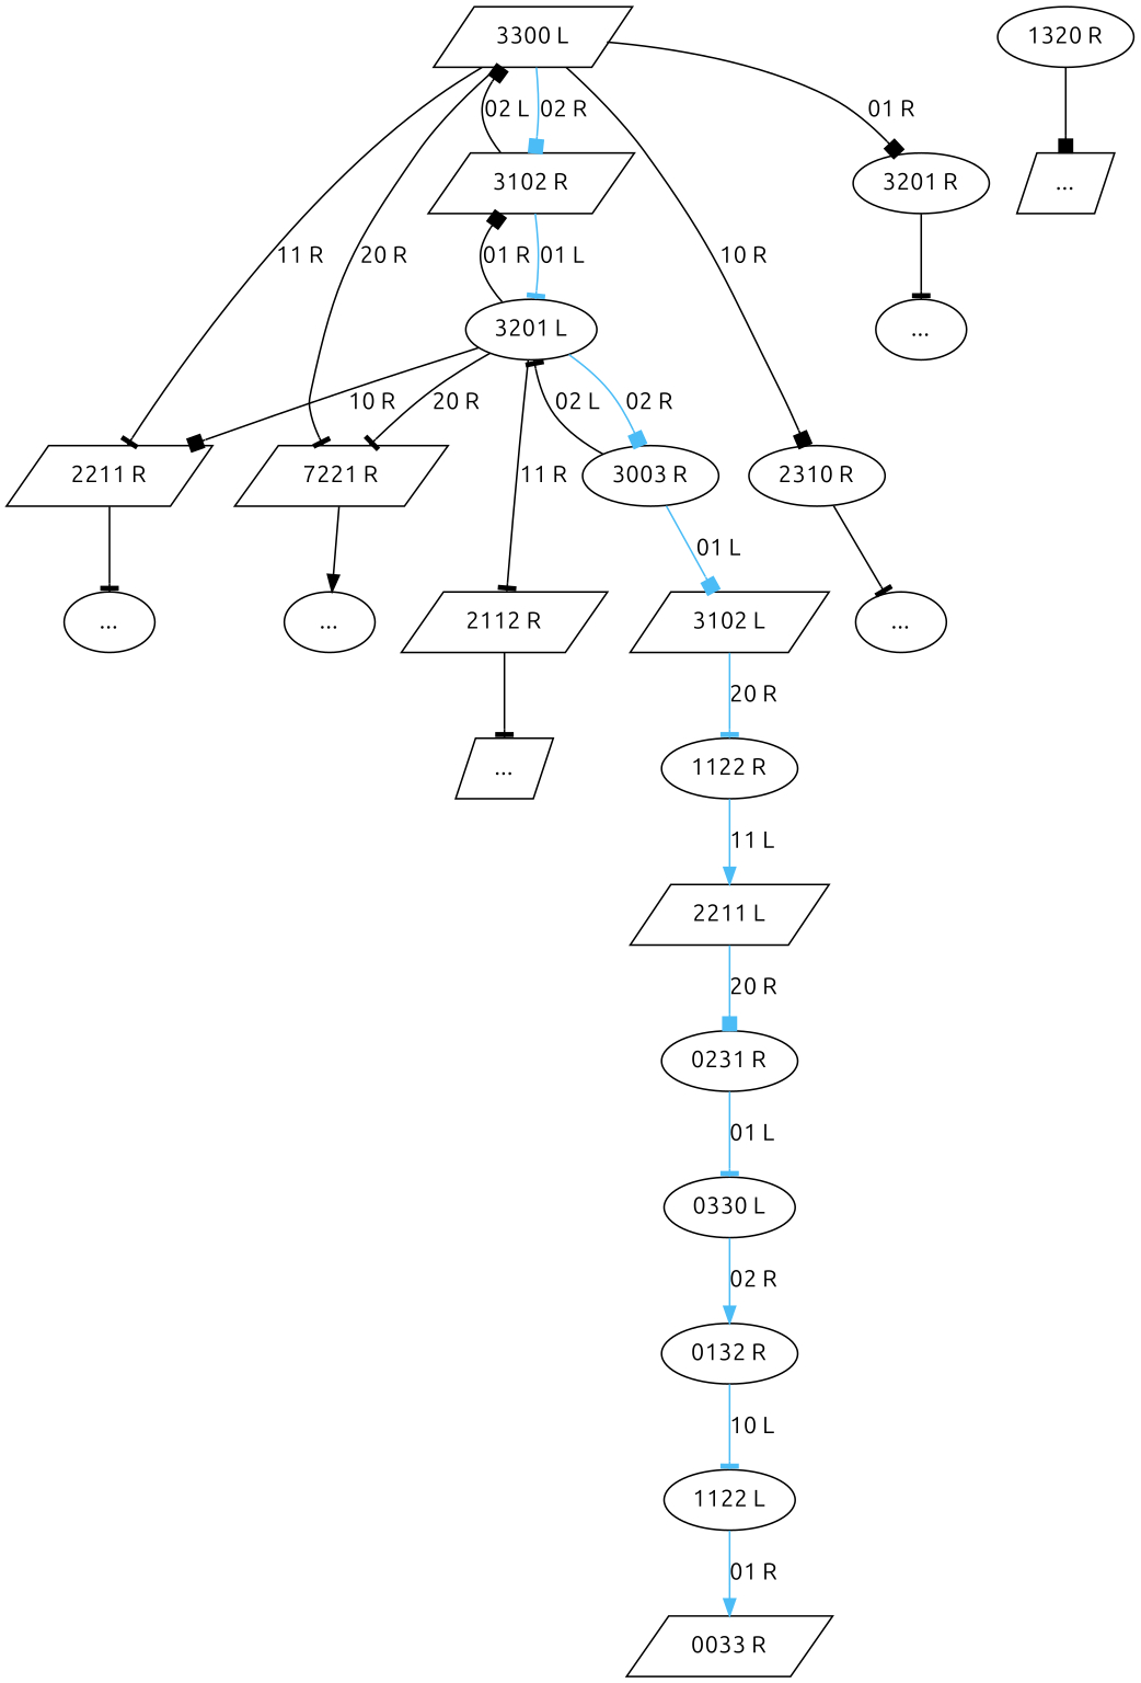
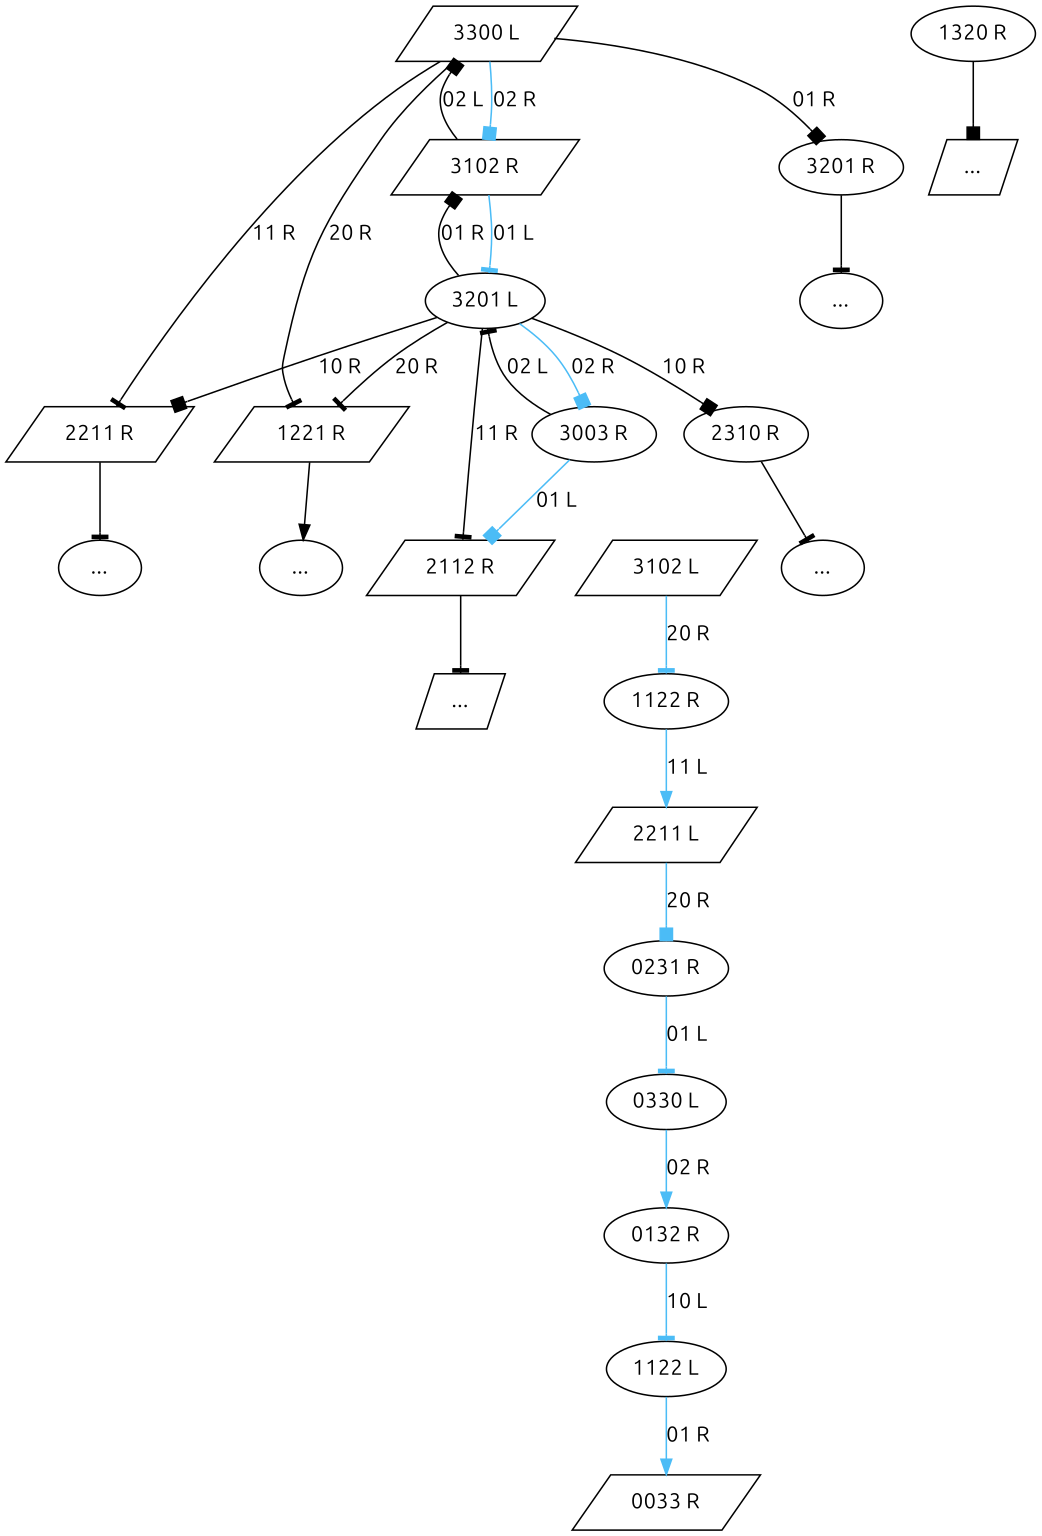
  digraph {
    fontname=Ubuntu
    rankdir=TB
    node [fontname=Ubuntu shape=ellipse]
    edge [arrowhead=tee fontname=Ubuntu]
    "3300 L" [shape=parallelogram]
    "3102 R" [shape=parallelogram]
    "2211 R" [shape=parallelogram]
    "3201 R"
    "2310 R"
-   "1221 R" [shape=parallelogram label="7221 R"]
+   "1221 R" [shape=parallelogram]
    "3201 L"
    n8 [label="..."]
    n9 [label="..."]
    n10 [label="..."]
    n11 [label="..." shape=parallelogram]
    "1320 R"
    "3003 R"
    "2112 R" [shape=parallelogram]
    "3102 L" [shape=parallelogram]
    n16 [label="..." shape=parallelogram]
    n17 [label="..."]
    "1122 R"
    "2211 L" [shape=parallelogram]
    "0231 R"
    "0330 L"
    "0132 R"
    "1122 L"
    "0033 R" [shape=parallelogram]
    "3300 L" -> "3102 R" [arrowhead=box color="#4BBCF6" label="02 R"]
    "3300 L" -> "2211 R" [label="11 R"]
    "3300 L" -> "3201 R" [arrowhead=box label="01 R"]
-   "3300 L" -> "2310 R" [arrowhead=box label="10 R"]
+   "3201 L" -> "2310 R" [arrowhead=box label="10 R"]
    "3300 L" -> "1221 R" [label="20 R"]
    "3102 R" -> "3300 L" [arrowhead=box label="02 L"]
    "3102 R" -> "3201 L" [color="#4BBCF6" label="01 L"]
    "2211 R" -> n8
    "3201 R" -> n9
    "2310 R" -> n10
    "1221 R" -> n17 [arrowhead=normal]
    "3201 L" -> "3102 R" [arrowhead=box label="01 R"]
    "3201 L" -> "2211 R" [arrowhead=box label="10 R"]
    "3201 L" -> "1221 R" [label="20 R"]
    "3201 L" -> "3003 R" [arrowhead=box color="#4BBCF6" label="02 R"]
    "3201 L" -> "2112 R" [label="11 R"]
    "1320 R" -> n11 [arrowhead=box]
    "3003 R" -> "3201 L" [label="02 L"]
-   "3003 R" -> "3102 L" [arrowhead=box color="#4BBCF6" label="01 L"]
+   "3003 R" -> "2112 R" [arrowhead=box color="#4BBCF6" label="01 L"]
    "2112 R" -> n16
    "3102 L" -> "1122 R" [color="#4BBCF6" label="20 R"]
    "1122 R" -> "2211 L" [arrowhead=normal color="#4BBCF6" label="11 L"]
    "2211 L" -> "0231 R" [arrowhead=box color="#4BBCF6" label="20 R"]
    "0231 R" -> "0330 L" [color="#4BBCF6" label="01 L"]
    "0330 L" -> "0132 R" [arrowhead=normal color="#4BBCF6" label="02 R"]
    "0132 R" -> "1122 L" [color="#4BBCF6" label="10 L"]
    "1122 L" -> "0033 R" [arrowhead=normal color="#4BBCF6" label="01 R" shape=doublecircle]
  }
